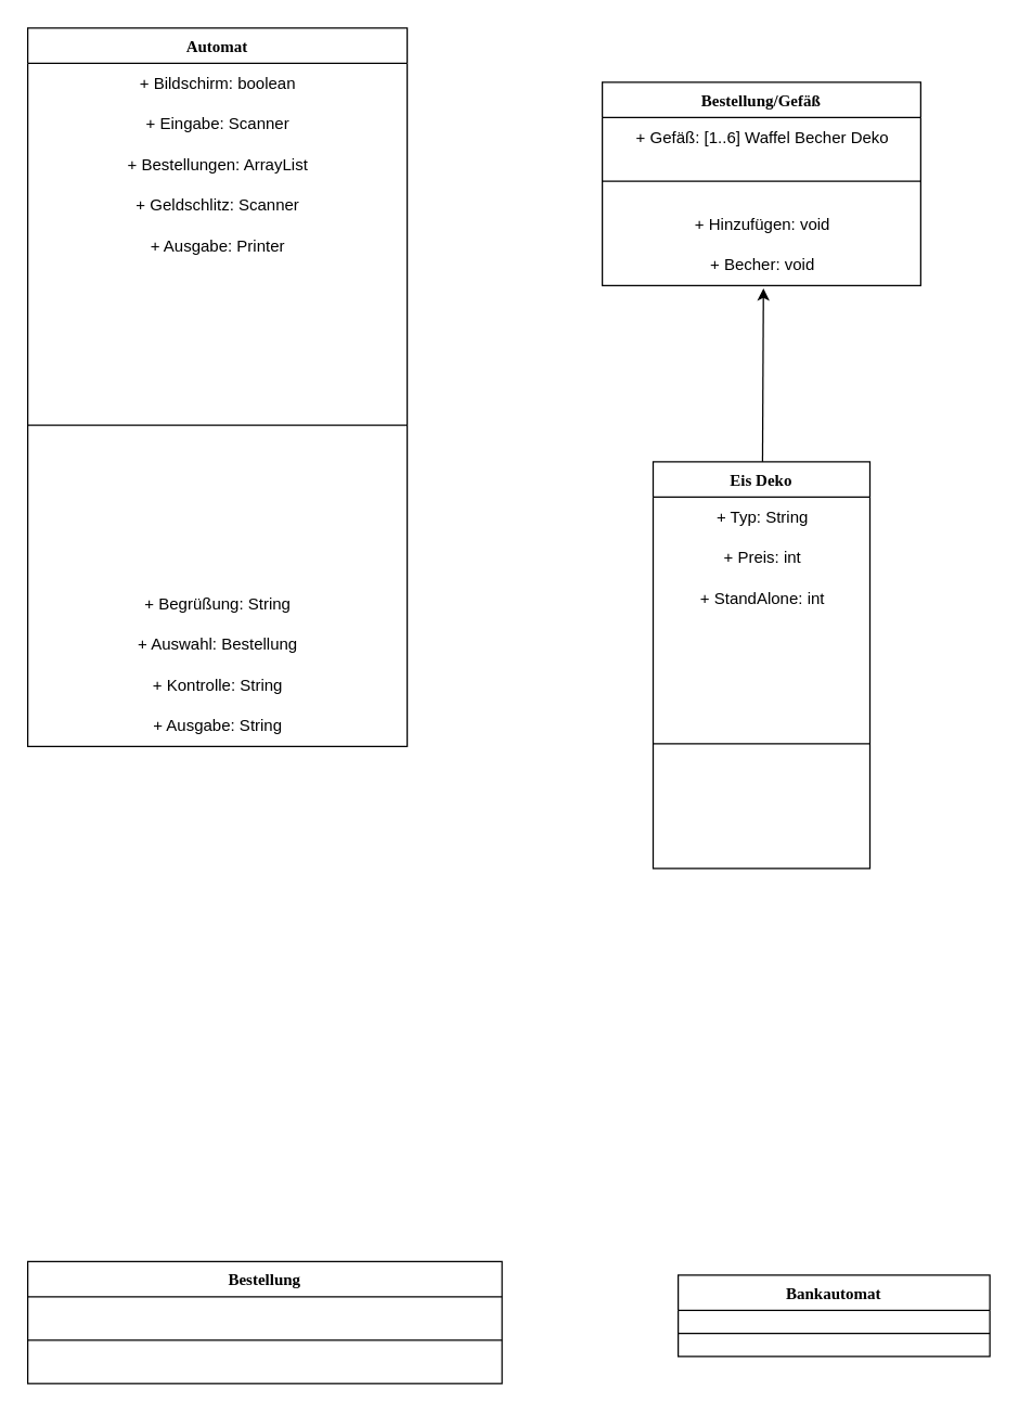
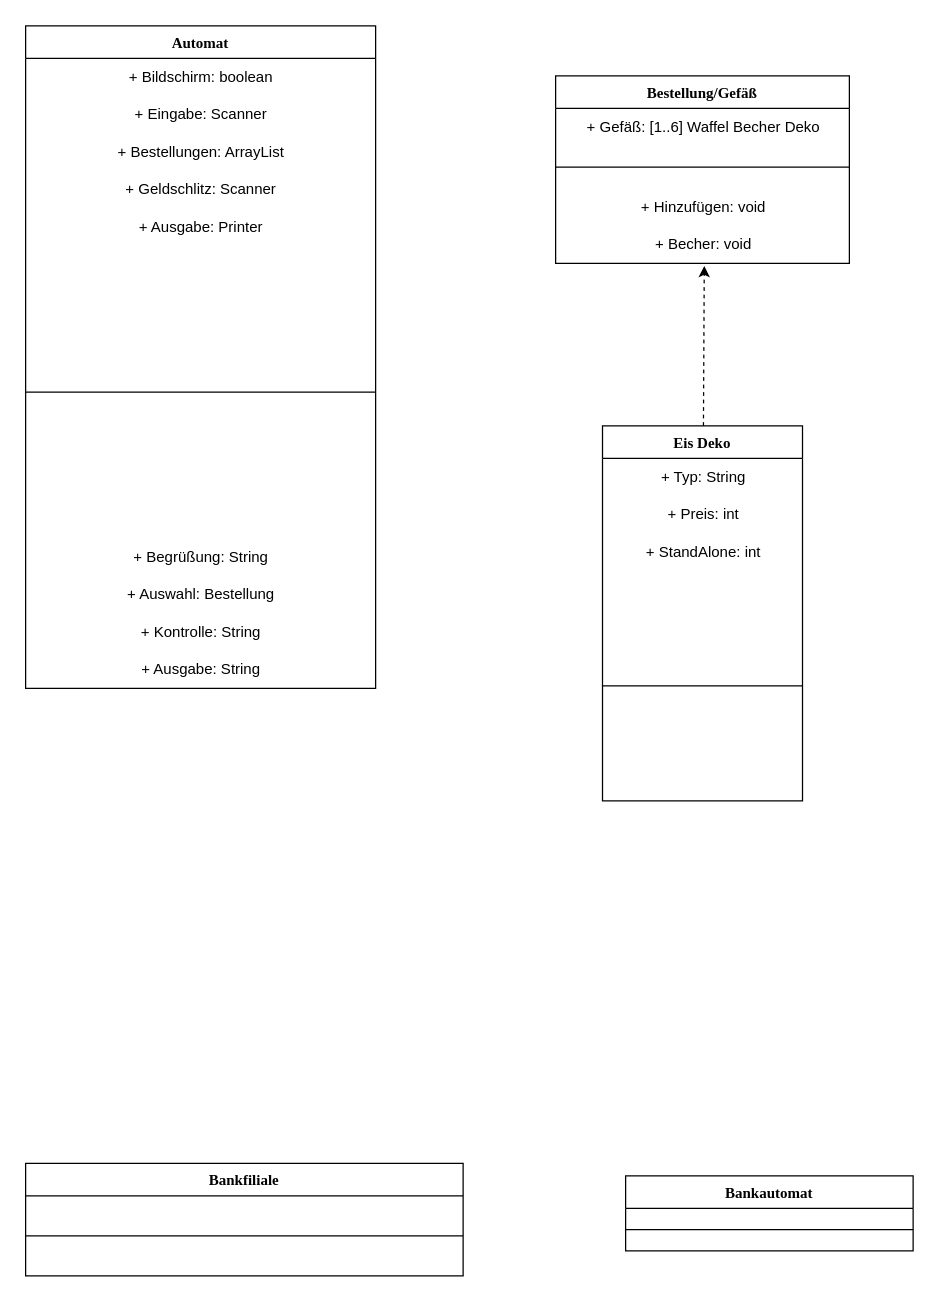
  <mxCell id="0" />
  <mxCell id="1" parent="0" />
  <mxCell id="2" value="Automat" style="swimlane;fontStyle=1;align=center;verticalAlign=top;childLayout=stackLayout;horizontal=1;startSize=26;horizontalStack=0;resizeParent=1;resizeParentMax=0;resizeLast=0;collapsible=1;marginBottom=0;fontFamily=Tahoma;" vertex="1" parent="1"><mxGeometry x="20" y="20" width="280" height="530" as="geometry" /></mxCell>
  <mxCell id="3" value="+ Bildschirm: boolean" style="text;html=1;align=center;verticalAlign=middle;resizable=0;points=[];autosize=1;strokeColor=none;fillColor=none;" vertex="1" parent="2"><mxGeometry y="26" width="280" height="30" as="geometry" /></mxCell>
  <mxCell id="4" value="+ Eingabe: Scanner" style="text;html=1;align=center;verticalAlign=middle;resizable=0;points=[];autosize=1;strokeColor=none;fillColor=none;" vertex="1" parent="2"><mxGeometry y="56" width="280" height="30" as="geometry" /></mxCell>
  <mxCell id="5" value="+ Bestellungen: ArrayList" style="text;html=1;align=center;verticalAlign=middle;resizable=0;points=[];autosize=1;strokeColor=none;fillColor=none;" vertex="1" parent="2"><mxGeometry y="86" width="280" height="30" as="geometry" /></mxCell>
  <mxCell id="6" value="+ Geldschlitz: Scanner" style="text;html=1;align=center;verticalAlign=middle;resizable=0;points=[];autosize=1;strokeColor=none;fillColor=none;" vertex="1" parent="2"><mxGeometry y="116" width="280" height="30" as="geometry" /></mxCell>
  <mxCell id="7" value="+ Ausgabe: Printer" style="text;html=1;align=center;verticalAlign=middle;resizable=0;points=[];autosize=1;strokeColor=none;fillColor=none;" vertex="1" parent="2"><mxGeometry y="146" width="280" height="30" as="geometry" /></mxCell>
  <mxCell id="8" value="" style="line;strokeWidth=1;fillColor=none;align=left;verticalAlign=middle;spacingTop=-1;spacingLeft=3;spacingRight=3;rotatable=0;labelPosition=right;points=[];portConstraint=eastwest;fontFamily=Tahoma;" vertex="1" parent="2"><mxGeometry y="176" width="280" height="234" as="geometry" /></mxCell>
  <mxCell id="9" value="+ Begrüßung: String" style="text;html=1;align=center;verticalAlign=middle;resizable=0;points=[];autosize=1;strokeColor=none;fillColor=none;" vertex="1" parent="2"><mxGeometry y="410" width="280" height="30" as="geometry" /></mxCell>
  <mxCell id="10" value="+ Auswahl: Bestellung" style="text;html=1;align=center;verticalAlign=middle;resizable=0;points=[];autosize=1;strokeColor=none;fillColor=none;" vertex="1" parent="2"><mxGeometry y="440" width="280" height="30" as="geometry" /></mxCell>
  <mxCell id="11" value="+ Kontrolle: S&lt;span style=&quot;color: rgba(0, 0, 0, 0); font-family: monospace; font-size: 0px; text-align: start;&quot;&gt;%3CmxGraphModel%3E%3Croot%3E%3CmxCell%20id%3D%220%22%2F%3E%3CmxCell%20id%3D%221%22%20parent%3D%220%22%2F%3E%3CmxCell%20id%3D%222%22%20value%3D%22%2B%20Begr%C3%BC%C3%9Fung%3A%20String%22%20style%3D%22text%3Bhtml%3D1%3Balign%3Dcenter%3BverticalAlign%3Dmiddle%3Bresizable%3D0%3Bpoints%3D%5B%5D%3Bautosize%3D1%3BstrokeColor%3Dnone%3BfillColor%3Dnone%3B%22%20vertex%3D%221%22%20parent%3D%221%22%3E%3CmxGeometry%20x%3D%2250%22%20y%3D%22550%22%20width%3D%22280%22%20height%3D%2230%22%20as%3D%22geometry%22%2F%3E%3C%2FmxCell%3E%3C%2Froot%3E%3C%2FmxGraphModel%3E&lt;/span&gt;tring" style="text;html=1;align=center;verticalAlign=middle;resizable=0;points=[];autosize=1;strokeColor=none;fillColor=none;" vertex="1" parent="2"><mxGeometry y="470" width="280" height="30" as="geometry" /></mxCell>
  <mxCell id="12" value="+ Ausgabe: S&lt;span style=&quot;color: rgba(0, 0, 0, 0); font-family: monospace; font-size: 0px; text-align: start;&quot;&gt;%3CmxGraphModel%3E%3Croot%3E%3CmxCell%20id%3D%220%22%2F%3E%3CmxCell%20id%3D%221%22%20parent%3D%220%22%2F%3E%3CmxCell%20id%3D%222%22%20value%3D%22%2B%20Begr%C3%BC%C3%9Fung%3A%20String%22%20style%3D%22text%3Bhtml%3D1%3Balign%3Dcenter%3BverticalAlign%3Dmiddle%3Bresizable%3D0%3Bpoints%3D%5B%5D%3Bautosize%3D1%3BstrokeColor%3Dnone%3BfillColor%3Dnone%3B%22%20vertex%3D%221%22%20parent%3D%221%22%3E%3CmxGeometry%20x%3D%2250%22%20y%3D%22550%22%20width%3D%22280%22%20height%3D%2230%22%20as%3D%22geometry%22%2F%3E%3C%2FmxCell%3E%3C%2Froot%3E%3C%2FmxGraphModel%3E&lt;/span&gt;tring" style="text;html=1;align=center;verticalAlign=middle;resizable=0;points=[];autosize=1;strokeColor=none;fillColor=none;" vertex="1" parent="2"><mxGeometry y="500" width="280" height="30" as="geometry" /></mxCell>
- <mxCell id="13" value="Bestellung" style="swimlane;fontStyle=1;align=center;verticalAlign=top;childLayout=stackLayout;horizontal=1;startSize=26;horizontalStack=0;resizeParent=1;resizeParentMax=0;resizeLast=0;collapsible=1;marginBottom=0;fontFamily=Tahoma;" vertex="1" parent="1"><mxGeometry x="20" y="930" width="350" height="90" as="geometry" /></mxCell>
+ <mxCell id="13" value="Bankfiliale" style="swimlane;fontStyle=1;align=center;verticalAlign=top;childLayout=stackLayout;horizontal=1;startSize=26;horizontalStack=0;resizeParent=1;resizeParentMax=0;resizeLast=0;collapsible=1;marginBottom=0;fontFamily=Tahoma;" vertex="1" parent="1"><mxGeometry x="20" y="930" width="350" height="90" as="geometry" /></mxCell>
  <mxCell id="14" value="" style="line;strokeWidth=1;fillColor=none;align=left;verticalAlign=middle;spacingTop=-1;spacingLeft=3;spacingRight=3;rotatable=0;labelPosition=right;points=[];portConstraint=eastwest;fontFamily=Tahoma;" vertex="1" parent="13"><mxGeometry y="26" width="350" height="64" as="geometry" /></mxCell>
  <mxCell id="15" value="Bankautomat" style="swimlane;fontStyle=1;align=center;verticalAlign=top;childLayout=stackLayout;horizontal=1;startSize=26;horizontalStack=0;resizeParent=1;resizeParentMax=0;resizeLast=0;collapsible=1;marginBottom=0;fontFamily=Tahoma;" vertex="1" parent="1"><mxGeometry x="500" y="940" width="230" height="60" as="geometry"><mxRectangle x="520" y="580" width="110" height="26" as="alternateBounds" /></mxGeometry></mxCell>
  <mxCell id="16" value="" style="line;strokeWidth=1;fillColor=none;align=left;verticalAlign=middle;spacingTop=-1;spacingLeft=3;spacingRight=3;rotatable=0;labelPosition=right;points=[];portConstraint=eastwest;fontFamily=Tahoma;" vertex="1" parent="15"><mxGeometry y="26" width="230" height="34" as="geometry" /></mxCell>
- <mxCell id="17" style="edgeStyle=none;html=1;entryX=0.506;entryY=1.067;entryDx=0;entryDy=0;entryPerimeter=0;" edge="1" parent="1" source="18" target="27"><mxGeometry relative="1" as="geometry" /></mxCell>
+ <mxCell id="17" style="edgeStyle=none;html=1;entryX=0.506;entryY=1.067;entryDx=0;entryDy=0;entryPerimeter=0;dashed=1;" edge="1" parent="1" source="18" target="27"><mxGeometry relative="1" as="geometry" /></mxCell>
  <mxCell id="18" value="Eis Deko" style="swimlane;fontStyle=1;align=center;verticalAlign=top;childLayout=stackLayout;horizontal=1;startSize=26;horizontalStack=0;resizeParent=1;resizeParentMax=0;resizeLast=0;collapsible=1;marginBottom=0;fontFamily=Tahoma;" vertex="1" parent="1"><mxGeometry x="481.5" y="340" width="160" height="300" as="geometry" /></mxCell>
  <mxCell id="19" value="+ Typ: String&lt;span style=&quot;color: rgba(0, 0, 0, 0); font-family: monospace; font-size: 0px; text-align: start;&quot;&gt;CmxGraphModel%3E%3Croot%3E%3CmxCell%20id%3D%220%22%2F%3E%3CmxCell%20id%3D%221%22%20parent%3D%220%22%2F%3E%3CmxCell%20id%3D%222%22%20value%3D%22%2B%20BLZ%3A%20String%22%20style%3D%22text%3Bhtml%3D1%3Balign%3Dcenter%3BverticalAlign%3Dmiddle%3Bresizable%3D0%3Bpoints%3D%5B%5D%3Bautosize%3D1%3BstrokeColor%3Dnone%3BfillColor%3Dnone%3B%22%20vertex%3D%221%22%20parent%3D%221%22%3E%3CmxGeometry%20x%3D%2250%22%20y%3D%22106%22%20width%3D%22280%22%20height%3D%2230%22%20as%3D%22geometry%22%2F%3E%3C%2FmxCell%3E%3C%2Froot%3E%3C%2FmxGraphModel%3E&lt;/span&gt;" style="text;html=1;align=center;verticalAlign=middle;resizable=0;points=[];autosize=1;strokeColor=none;fillColor=none;" vertex="1" parent="18"><mxGeometry y="26" width="160" height="30" as="geometry" /></mxCell>
  <mxCell id="20" value="+ Preis: int" style="text;html=1;align=center;verticalAlign=middle;resizable=0;points=[];autosize=1;strokeColor=none;fillColor=none;" vertex="1" parent="18"><mxGeometry y="56" width="160" height="30" as="geometry" /></mxCell>
  <mxCell id="21" value="+ StandAlone: int" style="text;html=1;align=center;verticalAlign=middle;resizable=0;points=[];autosize=1;strokeColor=none;fillColor=none;" vertex="1" parent="18"><mxGeometry y="86" width="160" height="30" as="geometry" /></mxCell>
  <mxCell id="22" value="" style="line;strokeWidth=1;fillColor=none;align=left;verticalAlign=middle;spacingTop=-1;spacingLeft=3;spacingRight=3;rotatable=0;labelPosition=right;points=[];portConstraint=eastwest;fontFamily=Tahoma;" vertex="1" parent="18"><mxGeometry y="116" width="160" height="184" as="geometry" /></mxCell>
  <mxCell id="23" value="Bestellung/Gefäß" style="swimlane;fontStyle=1;align=center;verticalAlign=top;childLayout=stackLayout;horizontal=1;startSize=26;horizontalStack=0;resizeParent=1;resizeParentMax=0;resizeLast=0;collapsible=1;marginBottom=0;fontFamily=Tahoma;" vertex="1" parent="1"><mxGeometry x="444" y="60" width="235" height="150" as="geometry"><mxRectangle x="500" y="166" width="150" height="30" as="alternateBounds" /></mxGeometry></mxCell>
  <mxCell id="24" value="+ Gefäß: [1..6] Waffel Becher Deko" style="text;html=1;align=center;verticalAlign=middle;resizable=0;points=[];autosize=1;strokeColor=none;fillColor=none;" vertex="1" parent="23"><mxGeometry y="26" width="235" height="30" as="geometry" /></mxCell>
  <mxCell id="25" value="" style="line;strokeWidth=1;fillColor=none;align=left;verticalAlign=middle;spacingTop=-1;spacingLeft=3;spacingRight=3;rotatable=0;labelPosition=right;points=[];portConstraint=eastwest;fontFamily=Tahoma;" vertex="1" parent="23"><mxGeometry y="56" width="235" height="34" as="geometry" /></mxCell>
  <mxCell id="26" value="+ Hinzufügen: void" style="text;html=1;align=center;verticalAlign=middle;resizable=0;points=[];autosize=1;strokeColor=none;fillColor=none;" vertex="1" parent="23"><mxGeometry y="90" width="235" height="30" as="geometry" /></mxCell>
  <mxCell id="27" value="+ Becher: void" style="text;html=1;align=center;verticalAlign=middle;resizable=0;points=[];autosize=1;strokeColor=none;fillColor=none;" vertex="1" parent="23"><mxGeometry y="120" width="235" height="30" as="geometry" /></mxCell>
